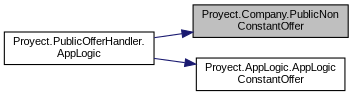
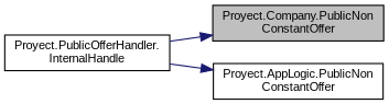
  digraph {
    fontname="Liberation Sans"
    rankdir=RL
    node [color=black fillcolor=white fontname="Liberation Sans" fontsize=10 shape=record style=filled]
    edge [color=midnightblue dir=back fontname="Liberation Sans" fontsize=10 labelfontname=Helvetica labelfontsize=10 style=solid]
    n1 [fillcolor=grey75 fontcolor=black height=0.2 label="Proyect.Company.PublicNon\lConstantOffer" width=0.4]
-   n2 [height=0.2 label="Proyect.PublicOfferHandler.\lAppLogic" width=0.4]
-   n3 [height=0.2 label="Proyect.AppLogic.AppLogic\lConstantOffer" width=0.4]
+   n2 [height=0.2 label="Proyect.PublicOfferHandler.\lInternalHandle" width=0.4]
+   n3 [height=0.2 label="Proyect.AppLogic.PublicNon\lConstantOffer" width=0.4]
    n1 -> n2
    n3 -> n2
  }
